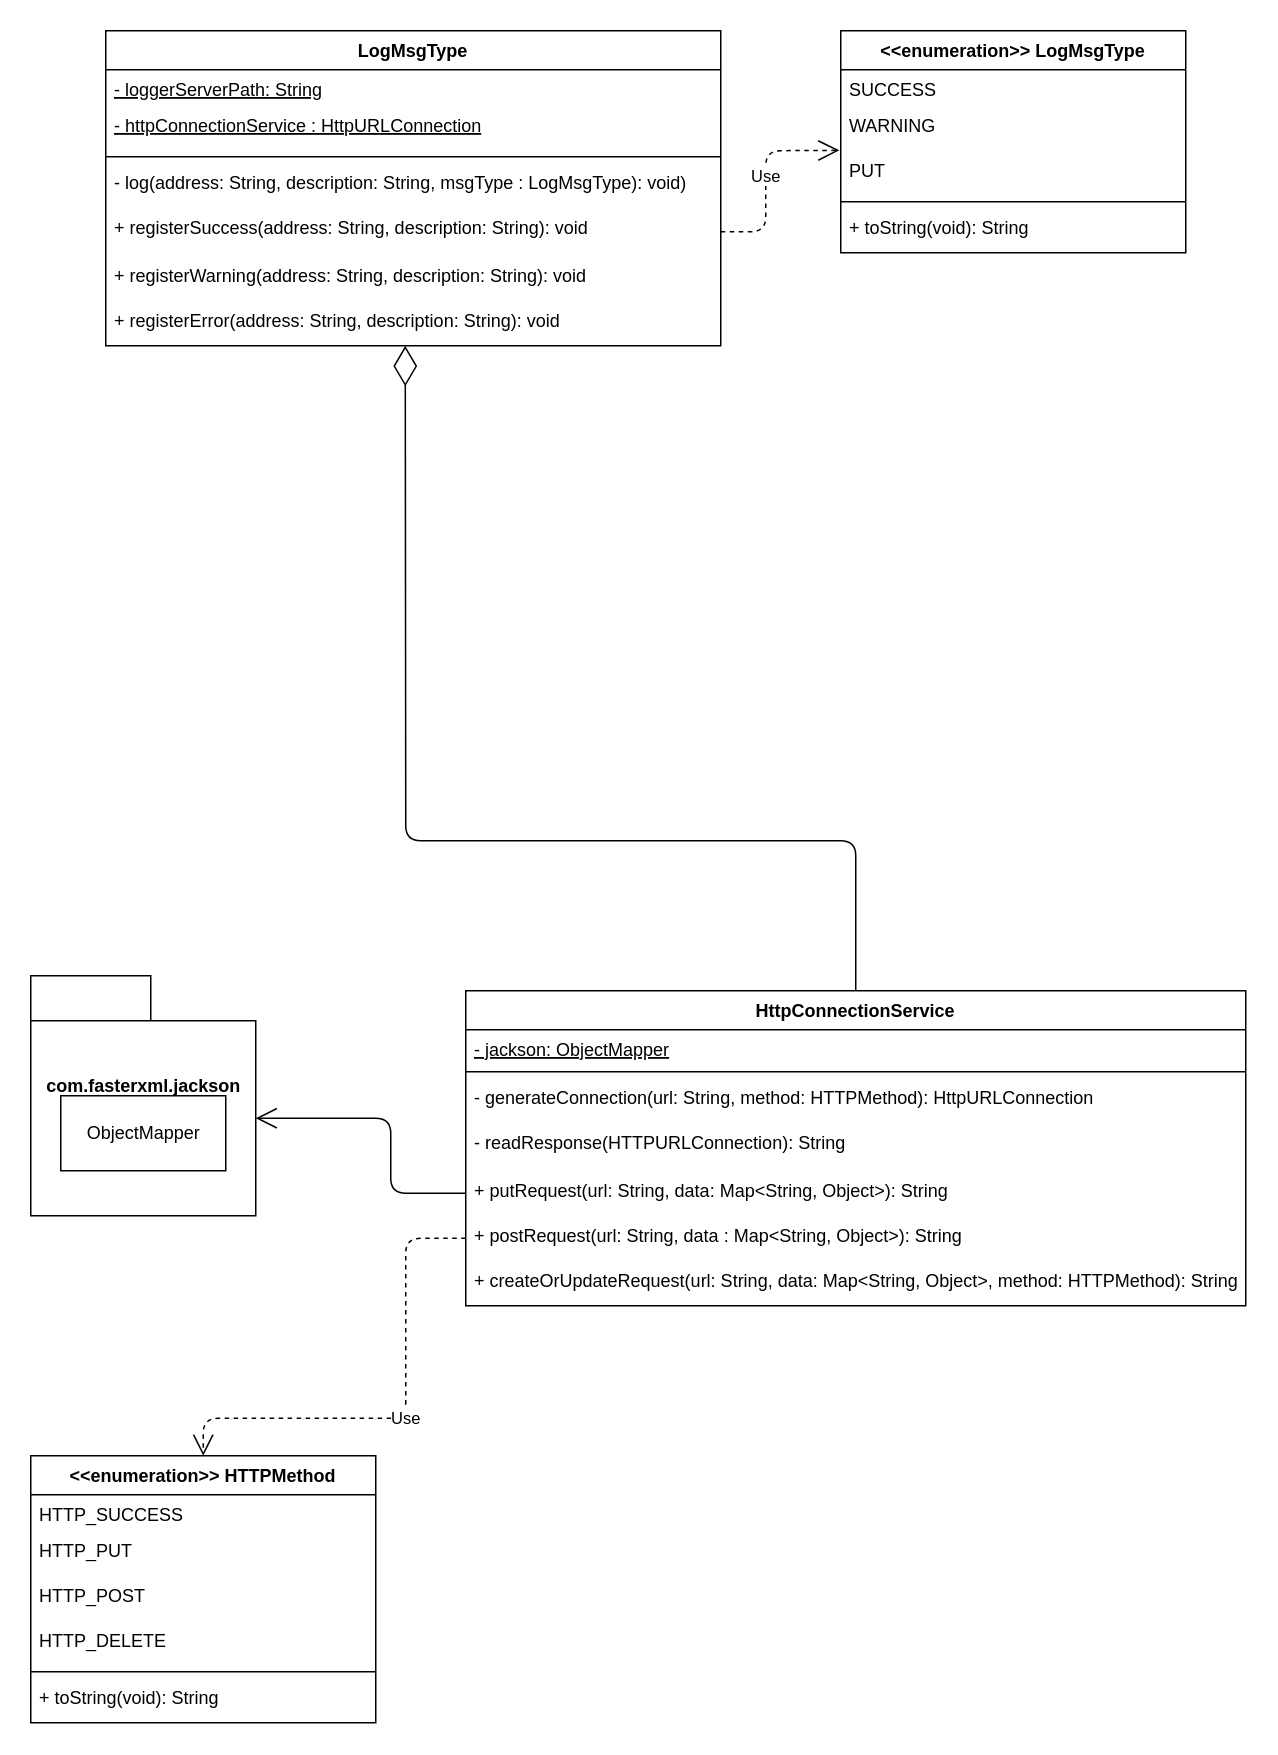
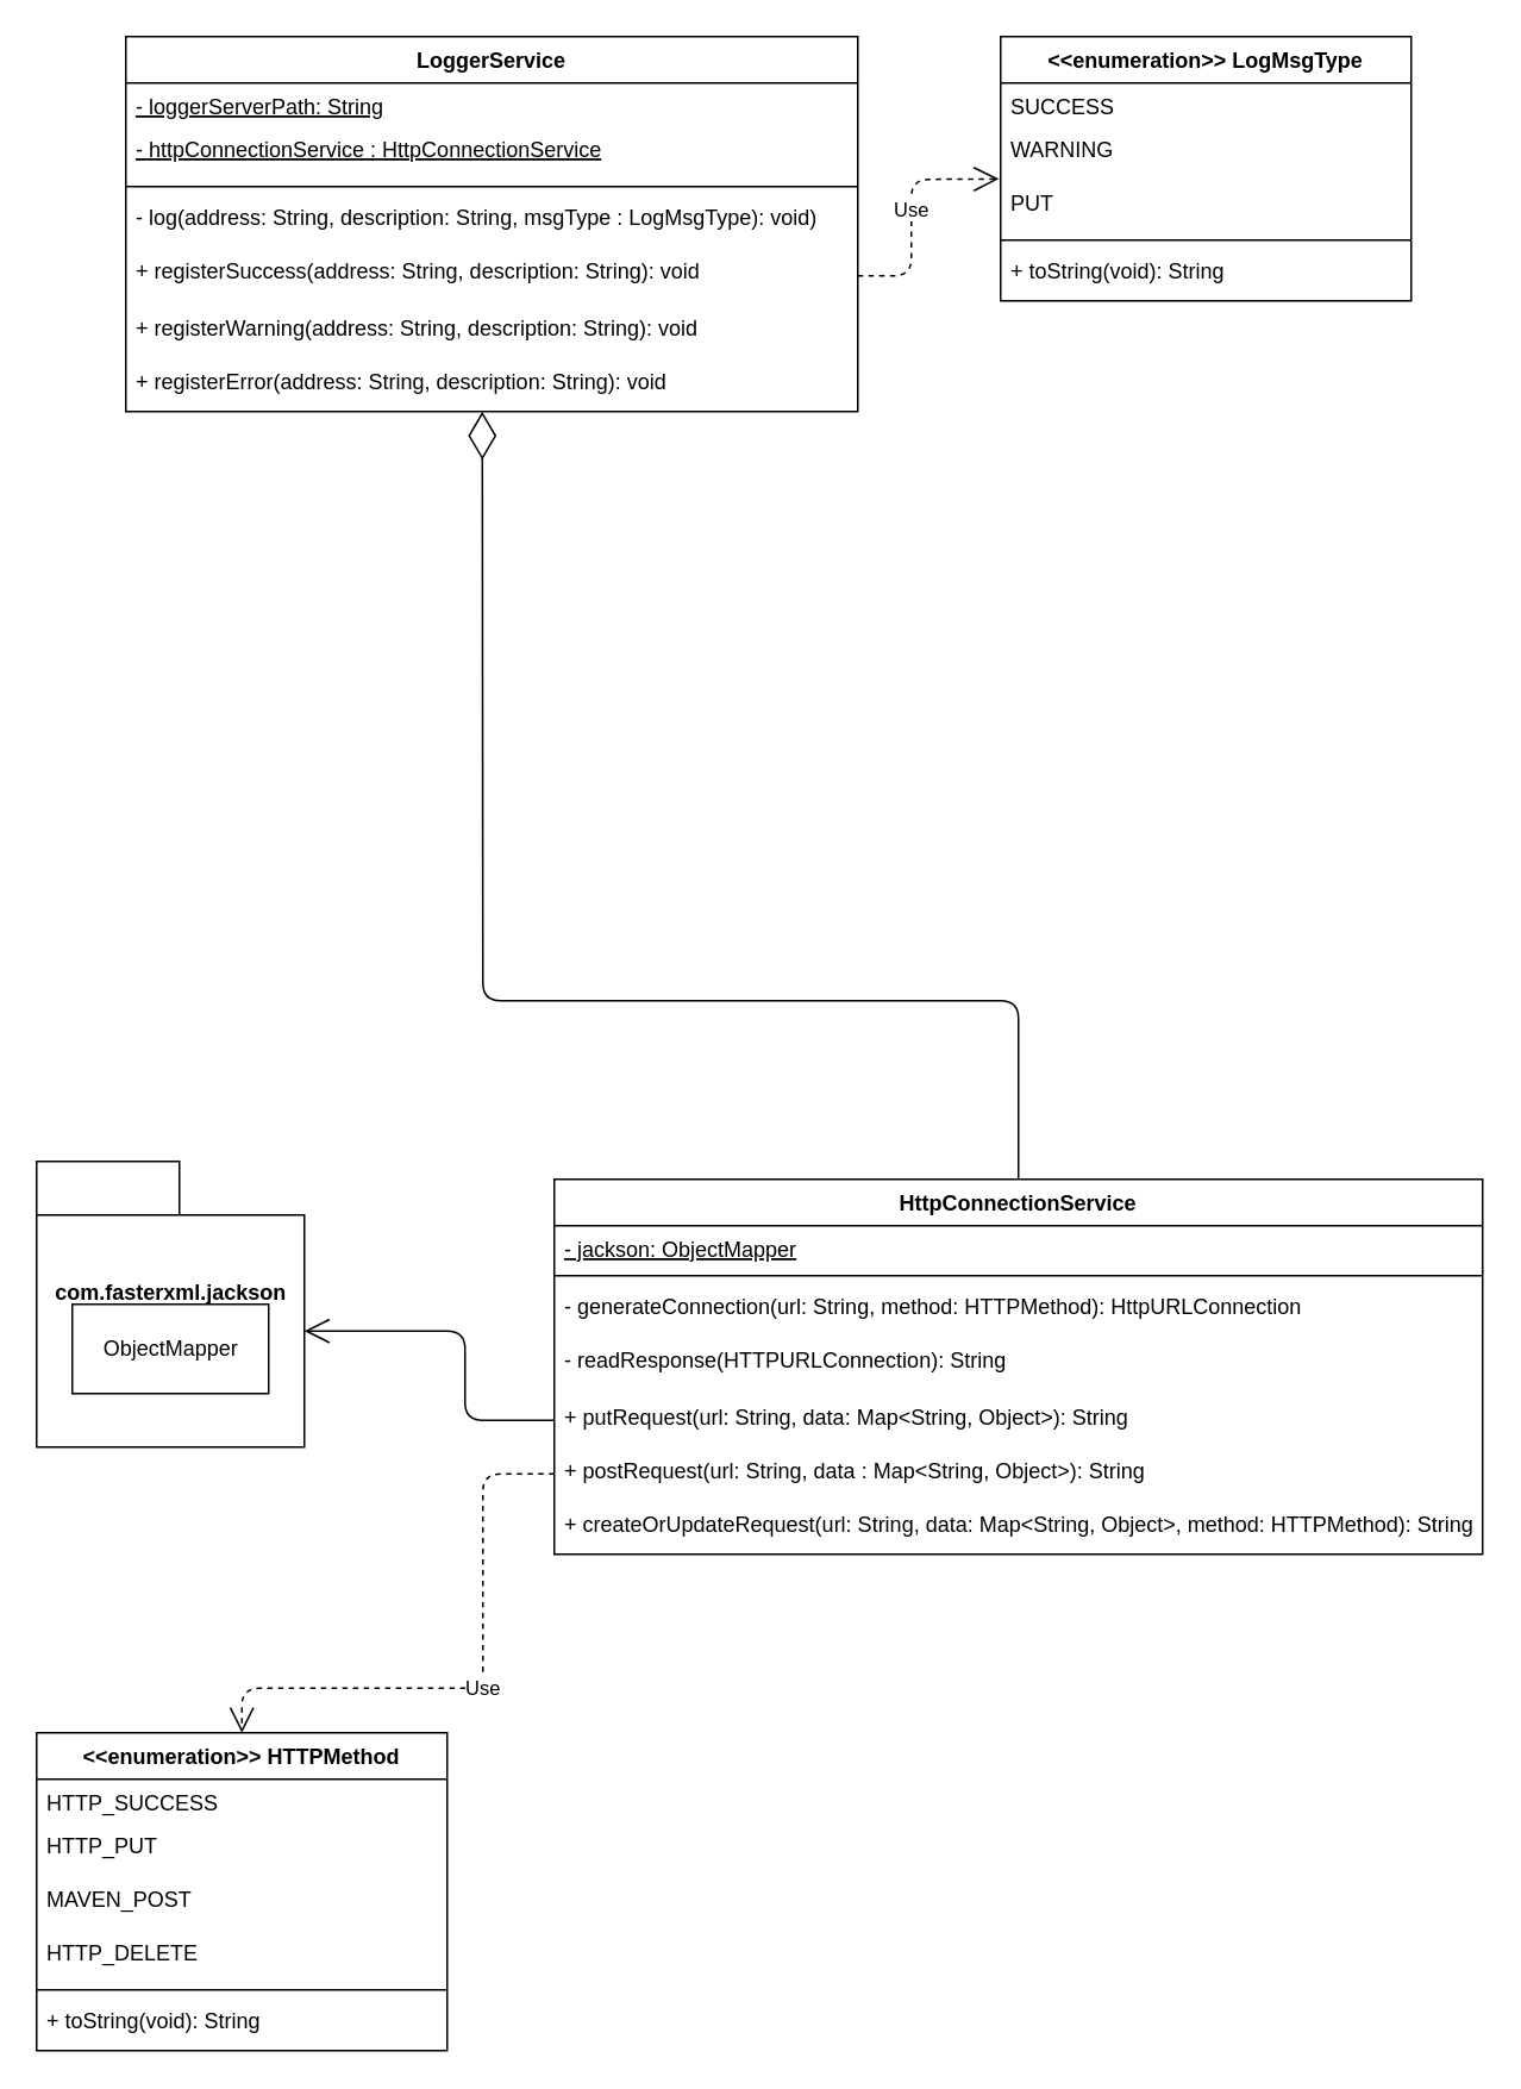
  <mxCell id="0" />
  <mxCell id="1" parent="0" />
  <mxCell id="2" value="&lt;&lt;enumeration&gt;&gt; LogMsgType" style="swimlane;fontStyle=1;align=center;verticalAlign=top;childLayout=stackLayout;horizontal=1;startSize=26;horizontalStack=0;resizeParent=1;resizeParentMax=0;resizeLast=0;collapsible=1;marginBottom=0;" vertex="1" parent="1"><mxGeometry x="560" y="20" width="230" height="148" as="geometry"><mxRectangle x="100" y="140" width="140" height="26" as="alternateBounds" /></mxGeometry></mxCell>
  <mxCell id="3" value="SUCCESS" style="text;strokeColor=none;fillColor=none;align=left;verticalAlign=top;spacingLeft=4;spacingRight=4;overflow=hidden;rotatable=0;points=[[0,0.5],[1,0.5]];portConstraint=eastwest;fontStyle=0" vertex="1" parent="2"><mxGeometry y="26" width="230" height="24" as="geometry" /></mxCell>
  <mxCell id="4" value="WARNING" style="text;strokeColor=none;fillColor=none;align=left;verticalAlign=top;spacingLeft=4;spacingRight=4;overflow=hidden;rotatable=0;points=[[0,0.5],[1,0.5]];portConstraint=eastwest;fontStyle=0" vertex="1" parent="2"><mxGeometry y="50" width="230" height="30" as="geometry" /></mxCell>
  <mxCell id="5" value="PUT" style="text;strokeColor=none;fillColor=none;align=left;verticalAlign=top;spacingLeft=4;spacingRight=4;overflow=hidden;rotatable=0;points=[[0,0.5],[1,0.5]];portConstraint=eastwest;fontStyle=0" vertex="1" parent="2"><mxGeometry y="80" width="230" height="30" as="geometry" /></mxCell>
  <mxCell id="6" value="" style="line;strokeWidth=1;fillColor=none;align=left;verticalAlign=middle;spacingTop=-1;spacingLeft=3;spacingRight=3;rotatable=0;labelPosition=right;points=[];portConstraint=eastwest;fontStyle=0" vertex="1" parent="2"><mxGeometry y="110" width="230" height="8" as="geometry" /></mxCell>
  <mxCell id="7" value="+ toString(void): String" style="text;strokeColor=none;fillColor=none;align=left;verticalAlign=top;spacingLeft=4;spacingRight=4;overflow=hidden;rotatable=0;points=[[0,0.5],[1,0.5]];portConstraint=eastwest;fontStyle=0" vertex="1" parent="2"><mxGeometry y="118" width="230" height="30" as="geometry" /></mxCell>
- <mxCell id="8" value="LogMsgType" style="swimlane;fontStyle=1;align=center;verticalAlign=top;childLayout=stackLayout;horizontal=1;startSize=26;horizontalStack=0;resizeParent=1;resizeParentMax=0;resizeLast=0;collapsible=1;marginBottom=0;" vertex="1" parent="1"><mxGeometry x="70" y="20" width="410" height="210" as="geometry"><mxRectangle x="100" y="140" width="140" height="26" as="alternateBounds" /></mxGeometry></mxCell>
+ <mxCell id="8" value="LoggerService" style="swimlane;fontStyle=1;align=center;verticalAlign=top;childLayout=stackLayout;horizontal=1;startSize=26;horizontalStack=0;resizeParent=1;resizeParentMax=0;resizeLast=0;collapsible=1;marginBottom=0;" vertex="1" parent="1"><mxGeometry x="70" y="20" width="410" height="210" as="geometry"><mxRectangle x="100" y="140" width="140" height="26" as="alternateBounds" /></mxGeometry></mxCell>
  <mxCell id="9" value="- loggerServerPath: String" style="text;strokeColor=none;fillColor=none;align=left;verticalAlign=top;spacingLeft=4;spacingRight=4;overflow=hidden;rotatable=0;points=[[0,0.5],[1,0.5]];portConstraint=eastwest;fontStyle=4" vertex="1" parent="8"><mxGeometry y="26" width="410" height="24" as="geometry" /></mxCell>
- <mxCell id="10" value="- httpConnectionService : HttpURLConnection" style="text;strokeColor=none;fillColor=none;align=left;verticalAlign=top;spacingLeft=4;spacingRight=4;overflow=hidden;rotatable=0;points=[[0,0.5],[1,0.5]];portConstraint=eastwest;fontStyle=4" vertex="1" parent="8"><mxGeometry y="50" width="410" height="30" as="geometry" /></mxCell>
+ <mxCell id="10" value="- httpConnectionService : HttpConnectionService" style="text;strokeColor=none;fillColor=none;align=left;verticalAlign=top;spacingLeft=4;spacingRight=4;overflow=hidden;rotatable=0;points=[[0,0.5],[1,0.5]];portConstraint=eastwest;fontStyle=4" vertex="1" parent="8"><mxGeometry y="50" width="410" height="30" as="geometry" /></mxCell>
  <mxCell id="11" value="" style="line;strokeWidth=1;fillColor=none;align=left;verticalAlign=middle;spacingTop=-1;spacingLeft=3;spacingRight=3;rotatable=0;labelPosition=right;points=[];portConstraint=eastwest;fontStyle=0" vertex="1" parent="8"><mxGeometry y="80" width="410" height="8" as="geometry" /></mxCell>
  <mxCell id="12" value="- log(address: String, description: String, msgType : LogMsgType): void)" style="text;strokeColor=none;fillColor=none;align=left;verticalAlign=top;spacingLeft=4;spacingRight=4;overflow=hidden;rotatable=0;points=[[0,0.5],[1,0.5]];portConstraint=eastwest;fontStyle=0" vertex="1" parent="8"><mxGeometry y="88" width="410" height="30" as="geometry" /></mxCell>
  <mxCell id="13" value="+ registerSuccess(address: String, description: String): void" style="text;strokeColor=none;fillColor=none;align=left;verticalAlign=top;spacingLeft=4;spacingRight=4;overflow=hidden;rotatable=0;points=[[0,0.5],[1,0.5]];portConstraint=eastwest;fontStyle=0" vertex="1" parent="8"><mxGeometry y="118" width="410" height="32" as="geometry" /></mxCell>
  <mxCell id="14" value="+ registerWarning(address: String, description: String): void" style="text;strokeColor=none;fillColor=none;align=left;verticalAlign=top;spacingLeft=4;spacingRight=4;overflow=hidden;rotatable=0;points=[[0,0.5],[1,0.5]];portConstraint=eastwest;fontStyle=0" vertex="1" parent="8"><mxGeometry y="150" width="410" height="30" as="geometry" /></mxCell>
  <mxCell id="15" value="+ registerError(address: String, description: String): void" style="text;strokeColor=none;fillColor=none;align=left;verticalAlign=top;spacingLeft=4;spacingRight=4;overflow=hidden;rotatable=0;points=[[0,0.5],[1,0.5]];portConstraint=eastwest;fontStyle=0" vertex="1" parent="8"><mxGeometry y="180" width="410" height="30" as="geometry" /></mxCell>
  <mxCell id="16" value="Use" style="endArrow=open;endSize=12;dashed=1;html=1;exitX=1;exitY=0.5;exitDx=0;exitDy=0;entryX=-0.004;entryY=-0.009;entryDx=0;entryDy=0;entryPerimeter=0;" edge="1" parent="1" source="13" target="5"><mxGeometry width="160" relative="1" as="geometry"><mxPoint x="260" y="240" as="sourcePoint" /><mxPoint x="420" y="240" as="targetPoint" /><Array as="points"><mxPoint x="510" y="154" /><mxPoint x="510" y="100" /></Array></mxGeometry></mxCell>
  <mxCell id="17" value="&lt;&lt;enumeration&gt;&gt; HTTPMethod" style="swimlane;fontStyle=1;align=center;verticalAlign=top;childLayout=stackLayout;horizontal=1;startSize=26;horizontalStack=0;resizeParent=1;resizeParentMax=0;resizeLast=0;collapsible=1;marginBottom=0;" vertex="1" parent="1"><mxGeometry x="20" y="970" width="230" height="178" as="geometry"><mxRectangle x="100" y="140" width="140" height="26" as="alternateBounds" /></mxGeometry></mxCell>
  <mxCell id="18" value="HTTP_SUCCESS" style="text;strokeColor=none;fillColor=none;align=left;verticalAlign=top;spacingLeft=4;spacingRight=4;overflow=hidden;rotatable=0;points=[[0,0.5],[1,0.5]];portConstraint=eastwest;fontStyle=0" vertex="1" parent="17"><mxGeometry y="26" width="230" height="24" as="geometry" /></mxCell>
  <mxCell id="19" value="HTTP_PUT" style="text;strokeColor=none;fillColor=none;align=left;verticalAlign=top;spacingLeft=4;spacingRight=4;overflow=hidden;rotatable=0;points=[[0,0.5],[1,0.5]];portConstraint=eastwest;fontStyle=0" vertex="1" parent="17"><mxGeometry y="50" width="230" height="30" as="geometry" /></mxCell>
- <mxCell id="20" value="HTTP_POST" style="text;strokeColor=none;fillColor=none;align=left;verticalAlign=top;spacingLeft=4;spacingRight=4;overflow=hidden;rotatable=0;points=[[0,0.5],[1,0.5]];portConstraint=eastwest;fontStyle=0" vertex="1" parent="17"><mxGeometry y="80" width="230" height="60" as="geometry" /></mxCell>
+ <mxCell id="20" value="MAVEN_POST" style="text;strokeColor=none;fillColor=none;align=left;verticalAlign=top;spacingLeft=4;spacingRight=4;overflow=hidden;rotatable=0;points=[[0,0.5],[1,0.5]];portConstraint=eastwest;fontStyle=0" vertex="1" parent="17"><mxGeometry y="80" width="230" height="60" as="geometry" /></mxCell>
  <mxCell id="21" value="" style="line;strokeWidth=1;fillColor=none;align=left;verticalAlign=middle;spacingTop=-1;spacingLeft=3;spacingRight=3;rotatable=0;labelPosition=right;points=[];portConstraint=eastwest;fontStyle=0" vertex="1" parent="17"><mxGeometry y="140" width="230" height="8" as="geometry" /></mxCell>
  <mxCell id="22" value="+ toString(void): String" style="text;strokeColor=none;fillColor=none;align=left;verticalAlign=top;spacingLeft=4;spacingRight=4;overflow=hidden;rotatable=0;points=[[0,0.5],[1,0.5]];portConstraint=eastwest;fontStyle=0" vertex="1" parent="17"><mxGeometry y="148" width="230" height="30" as="geometry" /></mxCell>
  <mxCell id="23" value="HTTP_DELETE" style="text;strokeColor=none;fillColor=none;align=left;verticalAlign=top;spacingLeft=4;spacingRight=4;overflow=hidden;rotatable=0;points=[[0,0.5],[1,0.5]];portConstraint=eastwest;fontStyle=0" vertex="1" parent="1"><mxGeometry x="20" y="1080" width="230" height="60" as="geometry" /></mxCell>
  <mxCell id="24" value="" style="group" vertex="1" connectable="0" parent="1"><mxGeometry x="20" y="650" width="150" height="160" as="geometry" /></mxCell>
  <mxCell id="25" value="com.fasterxml.jackson&lt;br&gt;MAVEN REPO&lt;br&gt;&lt;br&gt;&lt;br&gt;" style="shape=folder;fontStyle=1;tabWidth=80;tabHeight=30;tabPosition=left;html=1;boundedLbl=1;" vertex="1" parent="24"><mxGeometry width="150" height="160" as="geometry" /></mxCell>
  <mxCell id="26" value="ObjectMapper" style="html=1;" vertex="1" parent="24"><mxGeometry x="20" y="80" width="110" height="50" as="geometry" /></mxCell>
  <mxCell id="27" value="HttpConnectionService" style="swimlane;fontStyle=1;align=center;verticalAlign=top;childLayout=stackLayout;horizontal=1;startSize=26;horizontalStack=0;resizeParent=1;resizeParentMax=0;resizeLast=0;collapsible=1;marginBottom=0;" vertex="1" parent="1"><mxGeometry x="310" y="660" width="520" height="210" as="geometry"><mxRectangle x="100" y="140" width="140" height="26" as="alternateBounds" /></mxGeometry></mxCell>
  <mxCell id="28" value="- jackson: ObjectMapper" style="text;strokeColor=none;fillColor=none;align=left;verticalAlign=top;spacingLeft=4;spacingRight=4;overflow=hidden;rotatable=0;points=[[0,0.5],[1,0.5]];portConstraint=eastwest;fontStyle=4" vertex="1" parent="27"><mxGeometry y="26" width="520" height="24" as="geometry" /></mxCell>
  <mxCell id="29" value="" style="line;strokeWidth=1;fillColor=none;align=left;verticalAlign=middle;spacingTop=-1;spacingLeft=3;spacingRight=3;rotatable=0;labelPosition=right;points=[];portConstraint=eastwest;fontStyle=0" vertex="1" parent="27"><mxGeometry y="50" width="520" height="8" as="geometry" /></mxCell>
  <mxCell id="30" value="- generateConnection(url: String, method: HTTPMethod): HttpURLConnection" style="text;strokeColor=none;fillColor=none;align=left;verticalAlign=top;spacingLeft=4;spacingRight=4;overflow=hidden;rotatable=0;points=[[0,0.5],[1,0.5]];portConstraint=eastwest;fontStyle=0" vertex="1" parent="27"><mxGeometry y="58" width="520" height="30" as="geometry" /></mxCell>
  <mxCell id="31" value="- readResponse(HTTPURLConnection): String" style="text;strokeColor=none;fillColor=none;align=left;verticalAlign=top;spacingLeft=4;spacingRight=4;overflow=hidden;rotatable=0;points=[[0,0.5],[1,0.5]];portConstraint=eastwest;fontStyle=0" vertex="1" parent="27"><mxGeometry y="88" width="520" height="32" as="geometry" /></mxCell>
  <mxCell id="32" value="+ putRequest(url: String, data: Map&lt;String, Object&gt;): String" style="text;strokeColor=none;fillColor=none;align=left;verticalAlign=top;spacingLeft=4;spacingRight=4;overflow=hidden;rotatable=0;points=[[0,0.5],[1,0.5]];portConstraint=eastwest;fontStyle=0" vertex="1" parent="27"><mxGeometry y="120" width="520" height="30" as="geometry" /></mxCell>
  <mxCell id="33" value="+ postRequest(url: String, data : Map&lt;String, Object&gt;): String" style="text;strokeColor=none;fillColor=none;align=left;verticalAlign=top;spacingLeft=4;spacingRight=4;overflow=hidden;rotatable=0;points=[[0,0.5],[1,0.5]];portConstraint=eastwest;fontStyle=0" vertex="1" parent="27"><mxGeometry y="150" width="520" height="30" as="geometry" /></mxCell>
  <mxCell id="34" value="+ createOrUpdateRequest(url: String, data: Map&lt;String, Object&gt;, method: HTTPMethod): String" style="text;strokeColor=none;fillColor=none;align=left;verticalAlign=top;spacingLeft=4;spacingRight=4;overflow=hidden;rotatable=0;points=[[0,0.5],[1,0.5]];portConstraint=eastwest;fontStyle=0" vertex="1" parent="27"><mxGeometry y="180" width="520" height="30" as="geometry" /></mxCell>
  <mxCell id="35" value="Use" style="endArrow=open;endSize=12;dashed=1;html=1;exitX=0;exitY=0.5;exitDx=0;exitDy=0;entryX=0.5;entryY=0;entryDx=0;entryDy=0;" edge="1" parent="1" source="33" target="17"><mxGeometry width="160" relative="1" as="geometry"><mxPoint x="310" y="885" as="sourcePoint" /><mxPoint x="390" y="860" as="targetPoint" /><Array as="points"><mxPoint x="270" y="825" /><mxPoint x="270" y="945" /><mxPoint x="135" y="945" /></Array></mxGeometry></mxCell>
  <mxCell id="36" value="" style="endArrow=open;endFill=1;endSize=12;html=1;entryX=0;entryY=0;entryDx=150;entryDy=95;entryPerimeter=0;exitX=0;exitY=0.5;exitDx=0;exitDy=0;" edge="1" parent="1" source="32" target="25"><mxGeometry width="160" relative="1" as="geometry"><mxPoint x="180" y="860" as="sourcePoint" /><mxPoint x="340" y="860" as="targetPoint" /><Array as="points"><mxPoint x="260" y="795" /><mxPoint x="260" y="745" /></Array></mxGeometry></mxCell>
  <mxCell id="37" value="" style="endArrow=diamondThin;endFill=0;endSize=24;html=1;exitX=0.5;exitY=0;exitDx=0;exitDy=0;entryX=0.487;entryY=1.002;entryDx=0;entryDy=0;entryPerimeter=0;" edge="1" parent="1" source="27" target="15"><mxGeometry width="160" relative="1" as="geometry"><mxPoint x="310" y="330" as="sourcePoint" /><mxPoint x="481.23" y="251.42" as="targetPoint" /><Array as="points"><mxPoint x="570" y="560" /><mxPoint x="270" y="560" /></Array></mxGeometry></mxCell>
